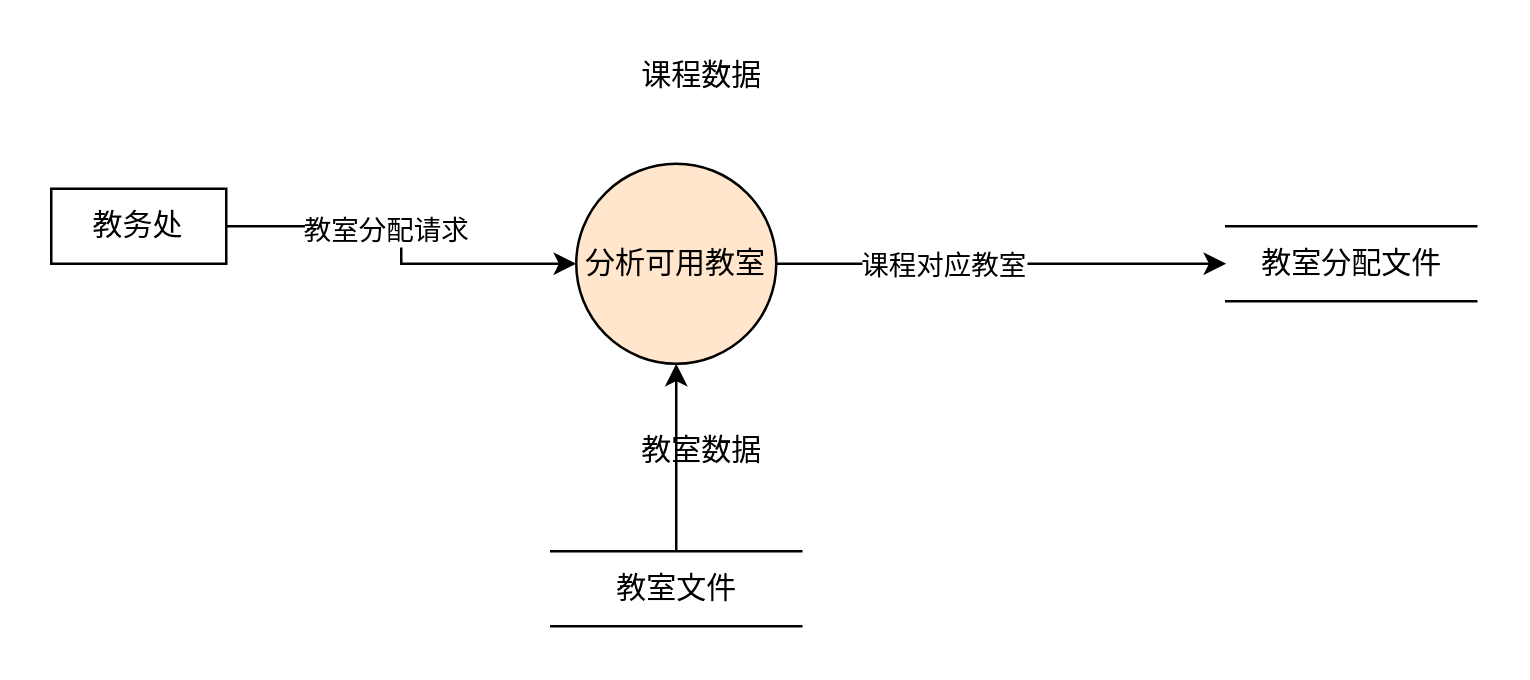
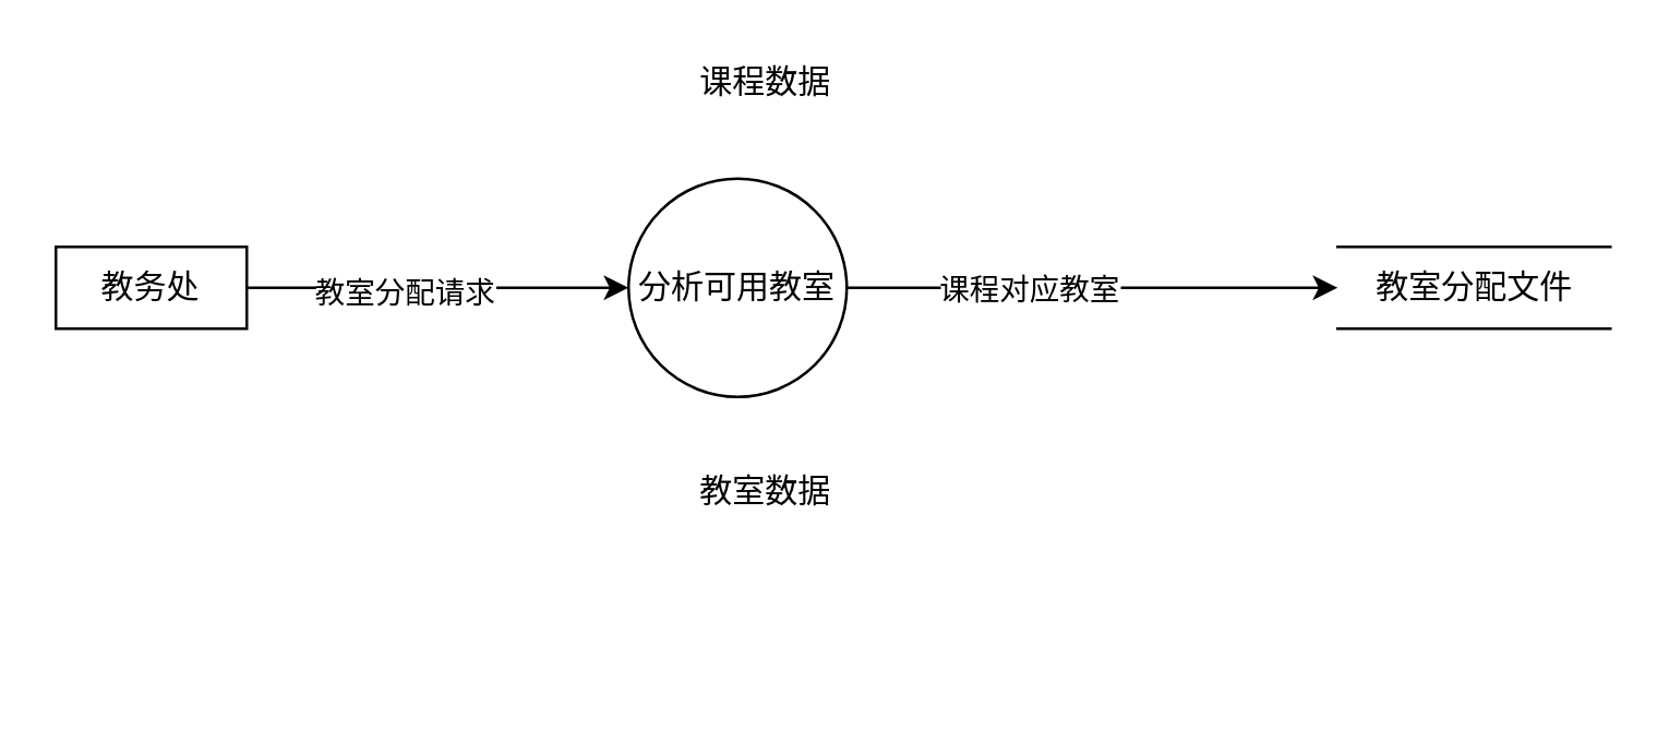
  <mxCell id="0" />
  <mxCell id="1" parent="0" />
  <mxCell id="2" style="edgeStyle=orthogonalEdgeStyle;rounded=0;orthogonalLoop=1;jettySize=auto;html=1;exitX=1;exitY=0.5;exitDx=0;exitDy=0;entryX=0;entryY=0.5;entryDx=0;entryDy=0;" edge="1" parent="1" source="4" target="7"><mxGeometry relative="1" as="geometry"><mxPoint x="210" y="105" as="targetPoint" /></mxGeometry></mxCell>
  <mxCell id="3" value="教室分配请求" style="edgeLabel;html=1;align=center;verticalAlign=middle;resizable=0;points=[];" vertex="1" connectable="0" parent="2"><mxGeometry x="-0.187" y="-1" relative="1" as="geometry"><mxPoint as="offset" /></mxGeometry></mxCell>
- <mxCell id="4" value="教务处" style="rounded=0;whiteSpace=wrap;html=1;" vertex="1" parent="1"><mxGeometry x="20" y="75" width="70" height="30" as="geometry" /></mxCell>
+ <mxCell id="4" value="教务处" style="rounded=0;whiteSpace=wrap;html=1;" vertex="1" parent="1"><mxGeometry x="20" y="90" width="70" height="30" as="geometry" /></mxCell>
  <mxCell id="5" style="edgeStyle=orthogonalEdgeStyle;rounded=0;orthogonalLoop=1;jettySize=auto;html=1;exitX=1;exitY=0.5;exitDx=0;exitDy=0;entryX=0;entryY=0.5;entryDx=0;entryDy=0;" edge="1" parent="1" source="7" target="12"><mxGeometry relative="1" as="geometry"><mxPoint x="400" y="105" as="targetPoint" /></mxGeometry></mxCell>
  <mxCell id="6" value="课程对应教室" style="edgeLabel;html=1;align=center;verticalAlign=middle;resizable=0;points=[];" vertex="1" connectable="0" parent="5"><mxGeometry x="-0.271" relative="1" as="geometry"><mxPoint as="offset" /></mxGeometry></mxCell>
- <mxCell id="7" value="分析可用教室" style="ellipse;whiteSpace=wrap;html=1;aspect=fixed;fillColor=#ffe6cc;" vertex="1" parent="1"><mxGeometry x="230" y="65" width="80" height="80" as="geometry" /></mxCell>
- <mxCell id="8" style="edgeStyle=orthogonalEdgeStyle;rounded=0;orthogonalLoop=1;jettySize=auto;html=1;exitX=0.5;exitY=0;exitDx=0;exitDy=0;entryX=0.5;entryY=1;entryDx=0;entryDy=0;" edge="1" parent="1" source="9" target="7"><mxGeometry relative="1" as="geometry" /></mxCell>
- <mxCell id="9" value="教室文件" style="html=1;dashed=0;whitespace=wrap;shape=partialRectangle;right=0;left=0;" vertex="1" parent="1"><mxGeometry x="220" y="220" width="100" height="30" as="geometry" /></mxCell>
+ <mxCell id="7" value="分析可用教室" style="ellipse;whiteSpace=wrap;html=1;aspect=fixed;" vertex="1" parent="1"><mxGeometry x="230" y="65" width="80" height="80" as="geometry" /></mxCell>
  <mxCell id="10" value="课程数据" style="text;html=1;align=center;verticalAlign=middle;resizable=0;points=[];autosize=1;strokeColor=none;fillColor=none;" vertex="1" parent="1"><mxGeometry x="250" y="20" width="60" height="20" as="geometry" /></mxCell>
  <mxCell id="11" value="教室数据" style="text;html=1;align=center;verticalAlign=middle;resizable=0;points=[];autosize=1;strokeColor=none;fillColor=none;" vertex="1" parent="1"><mxGeometry x="250" y="170" width="60" height="20" as="geometry" /></mxCell>
  <mxCell id="12" value="教室分配文件" style="html=1;dashed=0;whitespace=wrap;shape=partialRectangle;right=0;left=0;" vertex="1" parent="1"><mxGeometry x="490" y="90" width="100" height="30" as="geometry" /></mxCell>
